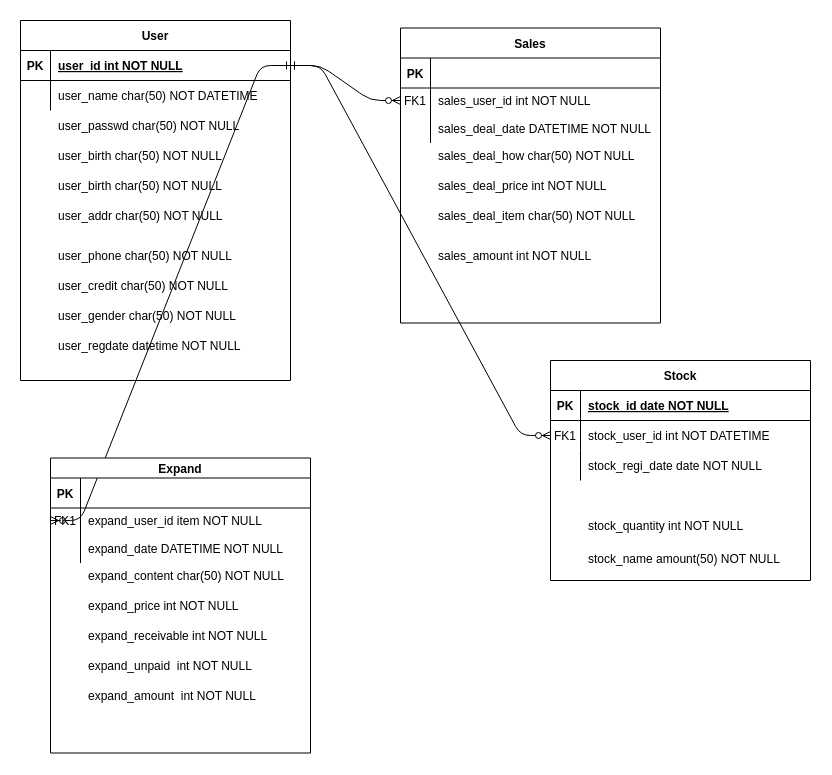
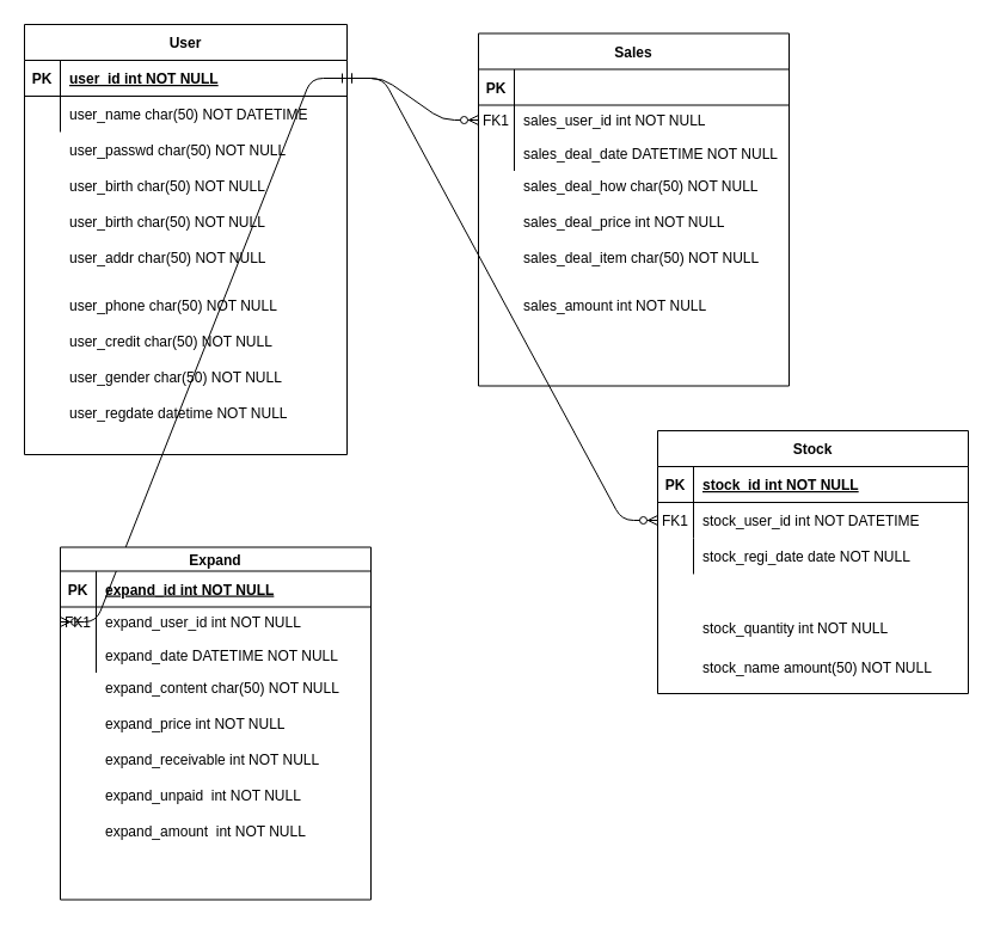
  <mxCell id="0" />
  <mxCell id="1" parent="0" />
  <mxCell id="2" value="" style="edgeStyle=entityRelationEdgeStyle;endArrow=ERzeroToMany;startArrow=ERone;endFill=1;startFill=0;" parent="1" source="68" target="11" edge="1"><mxGeometry width="100" height="100" relative="1" as="geometry"><mxPoint x="320" y="710" as="sourcePoint" /><mxPoint x="420" y="610" as="targetPoint" /></mxGeometry></mxCell>
  <mxCell id="3" value="" style="edgeStyle=entityRelationEdgeStyle;endArrow=ERzeroToMany;startArrow=ERone;endFill=1;startFill=0;exitX=1;exitY=0.5;exitDx=0;exitDy=0;" parent="1" source="68" target="40" edge="1"><mxGeometry width="100" height="100" relative="1" as="geometry"><mxPoint x="290" y="80" as="sourcePoint" /><mxPoint x="440" y="195" as="targetPoint" /></mxGeometry></mxCell>
  <mxCell id="4" value="sales_deal_how char(50) NOT NULL" style="shape=partialRectangle;overflow=hidden;connectable=0;fillColor=none;top=0;left=0;bottom=0;right=0;align=left;spacingLeft=6;" vertex="1" parent="1"><mxGeometry x="430" y="140" width="230" height="30" as="geometry" /></mxCell>
  <mxCell id="5" value="sales_amount int NOT NULL" style="shape=partialRectangle;overflow=hidden;connectable=0;fillColor=none;top=0;left=0;bottom=0;right=0;align=left;spacingLeft=6;" vertex="1" parent="1"><mxGeometry x="430" y="240" width="230" height="30" as="geometry" /></mxCell>
  <mxCell id="6" value="sales_deal_price int NOT NULL" style="shape=partialRectangle;overflow=hidden;connectable=0;fillColor=none;top=0;left=0;bottom=0;right=0;align=left;spacingLeft=6;" vertex="1" parent="1"><mxGeometry x="430" y="170" width="230" height="30" as="geometry" /></mxCell>
  <mxCell id="7" value="sales_deal_item char(50) NOT NULL" style="shape=partialRectangle;overflow=hidden;connectable=0;fillColor=none;top=0;left=0;bottom=0;right=0;align=left;spacingLeft=6;" vertex="1" parent="1"><mxGeometry x="430" y="200" width="230" height="30" as="geometry" /></mxCell>
  <mxCell id="8" value="Sales" style="shape=table;startSize=30;container=1;collapsible=1;childLayout=tableLayout;fixedRows=1;rowLines=0;fontStyle=1;align=center;resizeLast=1;" parent="1" vertex="1"><mxGeometry x="400" y="27.5" width="260" height="295" as="geometry" /></mxCell>
  <mxCell id="9" value="" style="shape=partialRectangle;collapsible=0;dropTarget=0;pointerEvents=0;fillColor=none;points=[[0,0.5],[1,0.5]];portConstraint=eastwest;top=0;left=0;right=0;bottom=1;" parent="8" vertex="1"><mxGeometry y="30" width="260" height="30" as="geometry" /></mxCell>
  <mxCell id="10" value="PK" style="shape=partialRectangle;overflow=hidden;connectable=0;fillColor=none;top=0;left=0;bottom=0;right=0;fontStyle=1;" parent="9" vertex="1"><mxGeometry width="30" height="30" as="geometry" /></mxCell>
  <mxCell id="11" value="" style="shape=partialRectangle;collapsible=0;dropTarget=0;pointerEvents=0;fillColor=none;points=[[0,0.5],[1,0.5]];portConstraint=eastwest;top=0;left=0;right=0;bottom=0;" parent="8" vertex="1"><mxGeometry y="60" width="260" height="25" as="geometry" /></mxCell>
  <mxCell id="12" value="FK1" style="shape=partialRectangle;overflow=hidden;connectable=0;fillColor=none;top=0;left=0;bottom=0;right=0;" parent="11" vertex="1"><mxGeometry width="30" height="25" as="geometry" /></mxCell>
  <mxCell id="13" value="sales_user_id int NOT NULL" style="shape=partialRectangle;overflow=hidden;connectable=0;fillColor=none;top=0;left=0;bottom=0;right=0;align=left;spacingLeft=6;" parent="11" vertex="1"><mxGeometry x="30" width="230" height="25" as="geometry" /></mxCell>
  <mxCell id="14" value="" style="shape=partialRectangle;collapsible=0;dropTarget=0;pointerEvents=0;fillColor=none;points=[[0,0.5],[1,0.5]];portConstraint=eastwest;top=0;left=0;right=0;bottom=0;" parent="8" vertex="1"><mxGeometry y="85" width="260" height="30" as="geometry" /></mxCell>
  <mxCell id="15" value="" style="shape=partialRectangle;overflow=hidden;connectable=0;fillColor=none;top=0;left=0;bottom=0;right=0;" parent="14" vertex="1"><mxGeometry width="30" height="30" as="geometry" /></mxCell>
  <mxCell id="16" value="sales_deal_date DATETIME NOT NULL" style="shape=partialRectangle;overflow=hidden;connectable=0;fillColor=none;top=0;left=0;bottom=0;right=0;align=left;spacingLeft=6;" parent="14" vertex="1"><mxGeometry x="30" width="230" height="30" as="geometry" /></mxCell>
  <mxCell id="17" value="" style="edgeStyle=entityRelationEdgeStyle;endArrow=ERzeroToMany;startArrow=ERone;endFill=1;startFill=0;entryX=0;entryY=0.5;entryDx=0;entryDy=0;exitX=1;exitY=0.5;exitDx=0;exitDy=0;" edge="1" parent="1" source="68" target="24"><mxGeometry width="100" height="100" relative="1" as="geometry"><mxPoint x="290" y="80" as="sourcePoint" /><mxPoint x="400" y="105" as="targetPoint" /></mxGeometry></mxCell>
  <mxCell id="18" value="" style="group" vertex="1" connectable="0" parent="1"><mxGeometry x="50" y="450" width="260" height="295" as="geometry" /></mxCell>
  <mxCell id="19" value="" style="group" vertex="1" connectable="0" parent="18"><mxGeometry width="260" height="295" as="geometry" /></mxCell>
  <mxCell id="20" value="Expand" style="shape=table;startSize=20;container=1;collapsible=1;childLayout=tableLayout;fixedRows=1;rowLines=0;fontStyle=1;align=center;resizeLast=1;" vertex="1" parent="19"><mxGeometry y="7.5" width="260" height="295" as="geometry" /></mxCell>
  <mxCell id="21" value="" style="shape=partialRectangle;collapsible=0;dropTarget=0;pointerEvents=0;fillColor=none;points=[[0,0.5],[1,0.5]];portConstraint=eastwest;top=0;left=0;right=0;bottom=1;" vertex="1" parent="20"><mxGeometry y="20" width="260" height="30" as="geometry" /></mxCell>
  <mxCell id="22" value="PK" style="shape=partialRectangle;overflow=hidden;connectable=0;fillColor=none;top=0;left=0;bottom=0;right=0;fontStyle=1;" vertex="1" parent="21"><mxGeometry width="30" height="30" as="geometry" /></mxCell>
+ <mxCell id="23" value="expand_id int NOT NULL " style="shape=partialRectangle;overflow=hidden;connectable=0;fillColor=none;top=0;left=0;bottom=0;right=0;align=left;spacingLeft=6;fontStyle=5;" vertex="1" parent="21"><mxGeometry x="30" width="230" height="30" as="geometry" /></mxCell>
  <mxCell id="24" value="" style="shape=partialRectangle;collapsible=0;dropTarget=0;pointerEvents=0;fillColor=none;points=[[0,0.5],[1,0.5]];portConstraint=eastwest;top=0;left=0;right=0;bottom=0;" vertex="1" parent="20"><mxGeometry y="50" width="260" height="25" as="geometry" /></mxCell>
  <mxCell id="25" value="FK1" style="shape=partialRectangle;overflow=hidden;connectable=0;fillColor=none;top=0;left=0;bottom=0;right=0;" vertex="1" parent="24"><mxGeometry width="30" height="25" as="geometry" /></mxCell>
- <mxCell id="26" value="expand_user_id item NOT NULL" style="shape=partialRectangle;overflow=hidden;connectable=0;fillColor=none;top=0;left=0;bottom=0;right=0;align=left;spacingLeft=6;" vertex="1" parent="24"><mxGeometry x="30" width="230" height="25" as="geometry" /></mxCell>
+ <mxCell id="26" value="expand_user_id int NOT NULL" style="shape=partialRectangle;overflow=hidden;connectable=0;fillColor=none;top=0;left=0;bottom=0;right=0;align=left;spacingLeft=6;" vertex="1" parent="24"><mxGeometry x="30" width="230" height="25" as="geometry" /></mxCell>
  <mxCell id="27" value="" style="shape=partialRectangle;collapsible=0;dropTarget=0;pointerEvents=0;fillColor=none;points=[[0,0.5],[1,0.5]];portConstraint=eastwest;top=0;left=0;right=0;bottom=0;" vertex="1" parent="20"><mxGeometry y="75" width="260" height="30" as="geometry" /></mxCell>
  <mxCell id="28" value="" style="shape=partialRectangle;overflow=hidden;connectable=0;fillColor=none;top=0;left=0;bottom=0;right=0;" vertex="1" parent="27"><mxGeometry width="30" height="30" as="geometry" /></mxCell>
  <mxCell id="29" value="expand_date DATETIME NOT NULL" style="shape=partialRectangle;overflow=hidden;connectable=0;fillColor=none;top=0;left=0;bottom=0;right=0;align=left;spacingLeft=6;" vertex="1" parent="27"><mxGeometry x="30" width="230" height="30" as="geometry" /></mxCell>
  <mxCell id="30" value="expand_content char(50) NOT NULL" style="shape=partialRectangle;overflow=hidden;connectable=0;fillColor=none;top=0;left=0;bottom=0;right=0;align=left;spacingLeft=6;" vertex="1" parent="19"><mxGeometry x="30" y="110" width="230" height="30" as="geometry" /></mxCell>
  <mxCell id="31" value="expand_unpaid  int NOT NULL" style="shape=partialRectangle;overflow=hidden;connectable=0;fillColor=none;top=0;left=0;bottom=0;right=0;align=left;spacingLeft=6;" vertex="1" parent="19"><mxGeometry x="30" y="200" width="230" height="30" as="geometry" /></mxCell>
  <mxCell id="32" value="expand_price int NOT NULL" style="shape=partialRectangle;overflow=hidden;connectable=0;fillColor=none;top=0;left=0;bottom=0;right=0;align=left;spacingLeft=6;" vertex="1" parent="19"><mxGeometry x="30" y="140" width="230" height="30" as="geometry" /></mxCell>
  <mxCell id="33" value="expand_receivable int NOT NULL" style="shape=partialRectangle;overflow=hidden;connectable=0;fillColor=none;top=0;left=0;bottom=0;right=0;align=left;spacingLeft=6;" vertex="1" parent="19"><mxGeometry x="30" y="170" width="230" height="30" as="geometry" /></mxCell>
  <mxCell id="34" value="expand_amount  int NOT NULL" style="shape=partialRectangle;overflow=hidden;connectable=0;fillColor=none;top=0;left=0;bottom=0;right=0;align=left;spacingLeft=6;" vertex="1" parent="19"><mxGeometry x="30" y="230" width="230" height="30" as="geometry" /></mxCell>
  <mxCell id="35" value="" style="group" vertex="1" connectable="0" parent="1"><mxGeometry x="550" y="360" width="260" height="220" as="geometry" /></mxCell>
  <mxCell id="36" value="Stock" style="shape=table;startSize=30;container=1;collapsible=1;childLayout=tableLayout;fixedRows=1;rowLines=0;fontStyle=1;align=center;resizeLast=1;" parent="35" vertex="1"><mxGeometry width="260" height="220" as="geometry" /></mxCell>
  <mxCell id="37" value="" style="shape=partialRectangle;collapsible=0;dropTarget=0;pointerEvents=0;fillColor=none;points=[[0,0.5],[1,0.5]];portConstraint=eastwest;top=0;left=0;right=0;bottom=1;" parent="36" vertex="1"><mxGeometry y="30" width="260" height="30" as="geometry" /></mxCell>
  <mxCell id="38" value="PK" style="shape=partialRectangle;overflow=hidden;connectable=0;fillColor=none;top=0;left=0;bottom=0;right=0;fontStyle=1;" parent="37" vertex="1"><mxGeometry width="30" height="30" as="geometry" /></mxCell>
- <mxCell id="39" value="stock_id date NOT NULL " style="shape=partialRectangle;overflow=hidden;connectable=0;fillColor=none;top=0;left=0;bottom=0;right=0;align=left;spacingLeft=6;fontStyle=5;" parent="37" vertex="1"><mxGeometry x="30" width="230" height="30" as="geometry" /></mxCell>
+ <mxCell id="39" value="stock_id int NOT NULL " style="shape=partialRectangle;overflow=hidden;connectable=0;fillColor=none;top=0;left=0;bottom=0;right=0;align=left;spacingLeft=6;fontStyle=5;" parent="37" vertex="1"><mxGeometry x="30" width="230" height="30" as="geometry" /></mxCell>
  <mxCell id="40" value="" style="shape=partialRectangle;collapsible=0;dropTarget=0;pointerEvents=0;fillColor=none;points=[[0,0.5],[1,0.5]];portConstraint=eastwest;top=0;left=0;right=0;bottom=0;" parent="36" vertex="1"><mxGeometry y="60" width="260" height="30" as="geometry" /></mxCell>
  <mxCell id="41" value="FK1" style="shape=partialRectangle;overflow=hidden;connectable=0;fillColor=none;top=0;left=0;bottom=0;right=0;" parent="40" vertex="1"><mxGeometry width="30" height="30" as="geometry" /></mxCell>
  <mxCell id="42" value="stock_user_id int NOT DATETIME" style="shape=partialRectangle;overflow=hidden;connectable=0;fillColor=none;top=0;left=0;bottom=0;right=0;align=left;spacingLeft=6;" parent="40" vertex="1"><mxGeometry x="30" width="230" height="30" as="geometry" /></mxCell>
  <mxCell id="43" value="" style="shape=partialRectangle;collapsible=0;dropTarget=0;pointerEvents=0;fillColor=none;points=[[0,0.5],[1,0.5]];portConstraint=eastwest;top=0;left=0;right=0;bottom=0;" parent="36" vertex="1"><mxGeometry y="90" width="260" height="30" as="geometry" /></mxCell>
  <mxCell id="44" value="" style="shape=partialRectangle;overflow=hidden;connectable=0;fillColor=none;top=0;left=0;bottom=0;right=0;" parent="43" vertex="1"><mxGeometry width="30" height="30" as="geometry" /></mxCell>
  <mxCell id="45" value="stock_regi_date date NOT NULL" style="shape=partialRectangle;overflow=hidden;connectable=0;fillColor=none;top=0;left=0;bottom=0;right=0;align=left;spacingLeft=6;" parent="43" vertex="1"><mxGeometry x="30" width="230" height="30" as="geometry" /></mxCell>
  <mxCell id="46" value="stock_quantity int NOT NULL" style="shape=partialRectangle;overflow=hidden;connectable=0;fillColor=none;top=0;left=0;bottom=0;right=0;align=left;spacingLeft=6;" vertex="1" parent="35"><mxGeometry x="30" y="150" width="230" height="30" as="geometry" /></mxCell>
  <mxCell id="47" value="stock_name amount(50) NOT NULL" style="shape=partialRectangle;overflow=hidden;connectable=0;fillColor=none;top=0;left=0;bottom=0;right=0;align=left;spacingLeft=6;" vertex="1" parent="35"><mxGeometry x="30" y="182.5" width="230" height="30" as="geometry" /></mxCell>
  <mxCell id="48" value="" style="group" vertex="1" connectable="0" parent="1"><mxGeometry x="20" y="20" width="270" height="360" as="geometry" /></mxCell>
  <mxCell id="49" value="" style="shape=partialRectangle;collapsible=0;dropTarget=0;pointerEvents=0;fillColor=none;points=[[0,0.5],[1,0.5]];portConstraint=eastwest;top=0;left=0;right=0;bottom=0;" vertex="1" parent="48"><mxGeometry y="90" width="270" height="30" as="geometry" /></mxCell>
  <mxCell id="50" value="" style="shape=partialRectangle;overflow=hidden;connectable=0;fillColor=none;top=0;left=0;bottom=0;right=0;" vertex="1" parent="49"><mxGeometry width="30" height="30" as="geometry" /></mxCell>
  <mxCell id="51" value="user_passwd char(50) NOT NULL" style="shape=partialRectangle;overflow=hidden;connectable=0;fillColor=none;top=0;left=0;bottom=0;right=0;align=left;spacingLeft=6;" vertex="1" parent="49"><mxGeometry x="30" width="240" height="30" as="geometry" /></mxCell>
  <mxCell id="52" value="" style="shape=partialRectangle;collapsible=0;dropTarget=0;pointerEvents=0;fillColor=none;points=[[0,0.5],[1,0.5]];portConstraint=eastwest;top=0;left=0;right=0;bottom=0;" vertex="1" parent="48"><mxGeometry y="120" width="270" height="30" as="geometry" /></mxCell>
  <mxCell id="53" value="" style="shape=partialRectangle;overflow=hidden;connectable=0;fillColor=none;top=0;left=0;bottom=0;right=0;" vertex="1" parent="52"><mxGeometry width="30" height="30" as="geometry" /></mxCell>
  <mxCell id="54" value="user_birth char(50) NOT NULL" style="shape=partialRectangle;overflow=hidden;connectable=0;fillColor=none;top=0;left=0;bottom=0;right=0;align=left;spacingLeft=6;" vertex="1" parent="52"><mxGeometry x="30" width="240" height="30" as="geometry" /></mxCell>
  <mxCell id="55" value="" style="shape=partialRectangle;collapsible=0;dropTarget=0;pointerEvents=0;fillColor=none;points=[[0,0.5],[1,0.5]];portConstraint=eastwest;top=0;left=0;right=0;bottom=0;" vertex="1" parent="48"><mxGeometry y="150" width="270" height="30" as="geometry" /></mxCell>
  <mxCell id="56" value="" style="shape=partialRectangle;overflow=hidden;connectable=0;fillColor=none;top=0;left=0;bottom=0;right=0;" vertex="1" parent="55"><mxGeometry width="30" height="30" as="geometry" /></mxCell>
  <mxCell id="57" value="user_birth char(50) NOT NULL" style="shape=partialRectangle;overflow=hidden;connectable=0;fillColor=none;top=0;left=0;bottom=0;right=0;align=left;spacingLeft=6;" vertex="1" parent="55"><mxGeometry x="30" width="240" height="30" as="geometry" /></mxCell>
  <mxCell id="58" value="" style="shape=partialRectangle;collapsible=0;dropTarget=0;pointerEvents=0;fillColor=none;points=[[0,0.5],[1,0.5]];portConstraint=eastwest;top=0;left=0;right=0;bottom=0;" vertex="1" parent="48"><mxGeometry y="180" width="270" height="30" as="geometry" /></mxCell>
  <mxCell id="59" value="" style="shape=partialRectangle;overflow=hidden;connectable=0;fillColor=none;top=0;left=0;bottom=0;right=0;" vertex="1" parent="58"><mxGeometry width="30" height="30" as="geometry" /></mxCell>
  <mxCell id="60" value="user_addr char(50) NOT NULL" style="shape=partialRectangle;overflow=hidden;connectable=0;fillColor=none;top=0;left=0;bottom=0;right=0;align=left;spacingLeft=6;" vertex="1" parent="58"><mxGeometry x="30" width="240" height="30" as="geometry" /></mxCell>
  <mxCell id="61" value="" style="shape=partialRectangle;collapsible=0;dropTarget=0;pointerEvents=0;fillColor=none;points=[[0,0.5],[1,0.5]];portConstraint=eastwest;top=0;left=0;right=0;bottom=0;" vertex="1" parent="48"><mxGeometry y="220" width="270" height="30" as="geometry" /></mxCell>
  <mxCell id="62" value="" style="shape=partialRectangle;overflow=hidden;connectable=0;fillColor=none;top=0;left=0;bottom=0;right=0;" vertex="1" parent="61"><mxGeometry width="30" height="30" as="geometry" /></mxCell>
  <mxCell id="63" value="user_phone char(50) NOT NULL" style="shape=partialRectangle;overflow=hidden;connectable=0;fillColor=none;top=0;left=0;bottom=0;right=0;align=left;spacingLeft=6;" vertex="1" parent="61"><mxGeometry x="30" width="240" height="30" as="geometry" /></mxCell>
  <mxCell id="64" value="user_credit char(50) NOT NULL" style="shape=partialRectangle;overflow=hidden;connectable=0;fillColor=none;top=0;left=0;bottom=0;right=0;align=left;spacingLeft=6;" vertex="1" parent="48"><mxGeometry x="30" y="250" width="240" height="30" as="geometry" /></mxCell>
  <mxCell id="65" value="user_gender char(50) NOT NULL" style="shape=partialRectangle;overflow=hidden;connectable=0;fillColor=none;top=0;left=0;bottom=0;right=0;align=left;spacingLeft=6;" vertex="1" parent="48"><mxGeometry x="30" y="280" width="240" height="30" as="geometry" /></mxCell>
  <mxCell id="66" value="user_regdate datetime NOT NULL" style="shape=partialRectangle;overflow=hidden;connectable=0;fillColor=none;top=0;left=0;bottom=0;right=0;align=left;spacingLeft=6;" vertex="1" parent="48"><mxGeometry x="30" y="310" width="240" height="30" as="geometry" /></mxCell>
  <mxCell id="67" value="User" style="shape=table;startSize=30;container=1;collapsible=1;childLayout=tableLayout;fixedRows=1;rowLines=0;fontStyle=1;align=center;resizeLast=1;" parent="48" vertex="1"><mxGeometry width="270" height="360" as="geometry" /></mxCell>
  <mxCell id="68" value="" style="shape=partialRectangle;collapsible=0;dropTarget=0;pointerEvents=0;fillColor=none;points=[[0,0.5],[1,0.5]];portConstraint=eastwest;top=0;left=0;right=0;bottom=1;" parent="67" vertex="1"><mxGeometry y="30" width="270" height="30" as="geometry" /></mxCell>
  <mxCell id="69" value="PK" style="shape=partialRectangle;overflow=hidden;connectable=0;fillColor=none;top=0;left=0;bottom=0;right=0;fontStyle=1;" parent="68" vertex="1"><mxGeometry width="30" height="30" as="geometry" /></mxCell>
  <mxCell id="70" value="user_id int NOT NULL " style="shape=partialRectangle;overflow=hidden;connectable=0;fillColor=none;top=0;left=0;bottom=0;right=0;align=left;spacingLeft=6;fontStyle=5;" parent="68" vertex="1"><mxGeometry x="30" width="240" height="30" as="geometry" /></mxCell>
  <mxCell id="71" value="" style="shape=partialRectangle;collapsible=0;dropTarget=0;pointerEvents=0;fillColor=none;points=[[0,0.5],[1,0.5]];portConstraint=eastwest;top=0;left=0;right=0;bottom=0;" parent="67" vertex="1"><mxGeometry y="60" width="270" height="30" as="geometry" /></mxCell>
  <mxCell id="72" value="" style="shape=partialRectangle;overflow=hidden;connectable=0;fillColor=none;top=0;left=0;bottom=0;right=0;" parent="71" vertex="1"><mxGeometry width="30" height="30" as="geometry" /></mxCell>
  <mxCell id="73" value="user_name char(50) NOT DATETIME" style="shape=partialRectangle;overflow=hidden;connectable=0;fillColor=none;top=0;left=0;bottom=0;right=0;align=left;spacingLeft=6;" parent="71" vertex="1"><mxGeometry x="30" width="240" height="30" as="geometry" /></mxCell>
